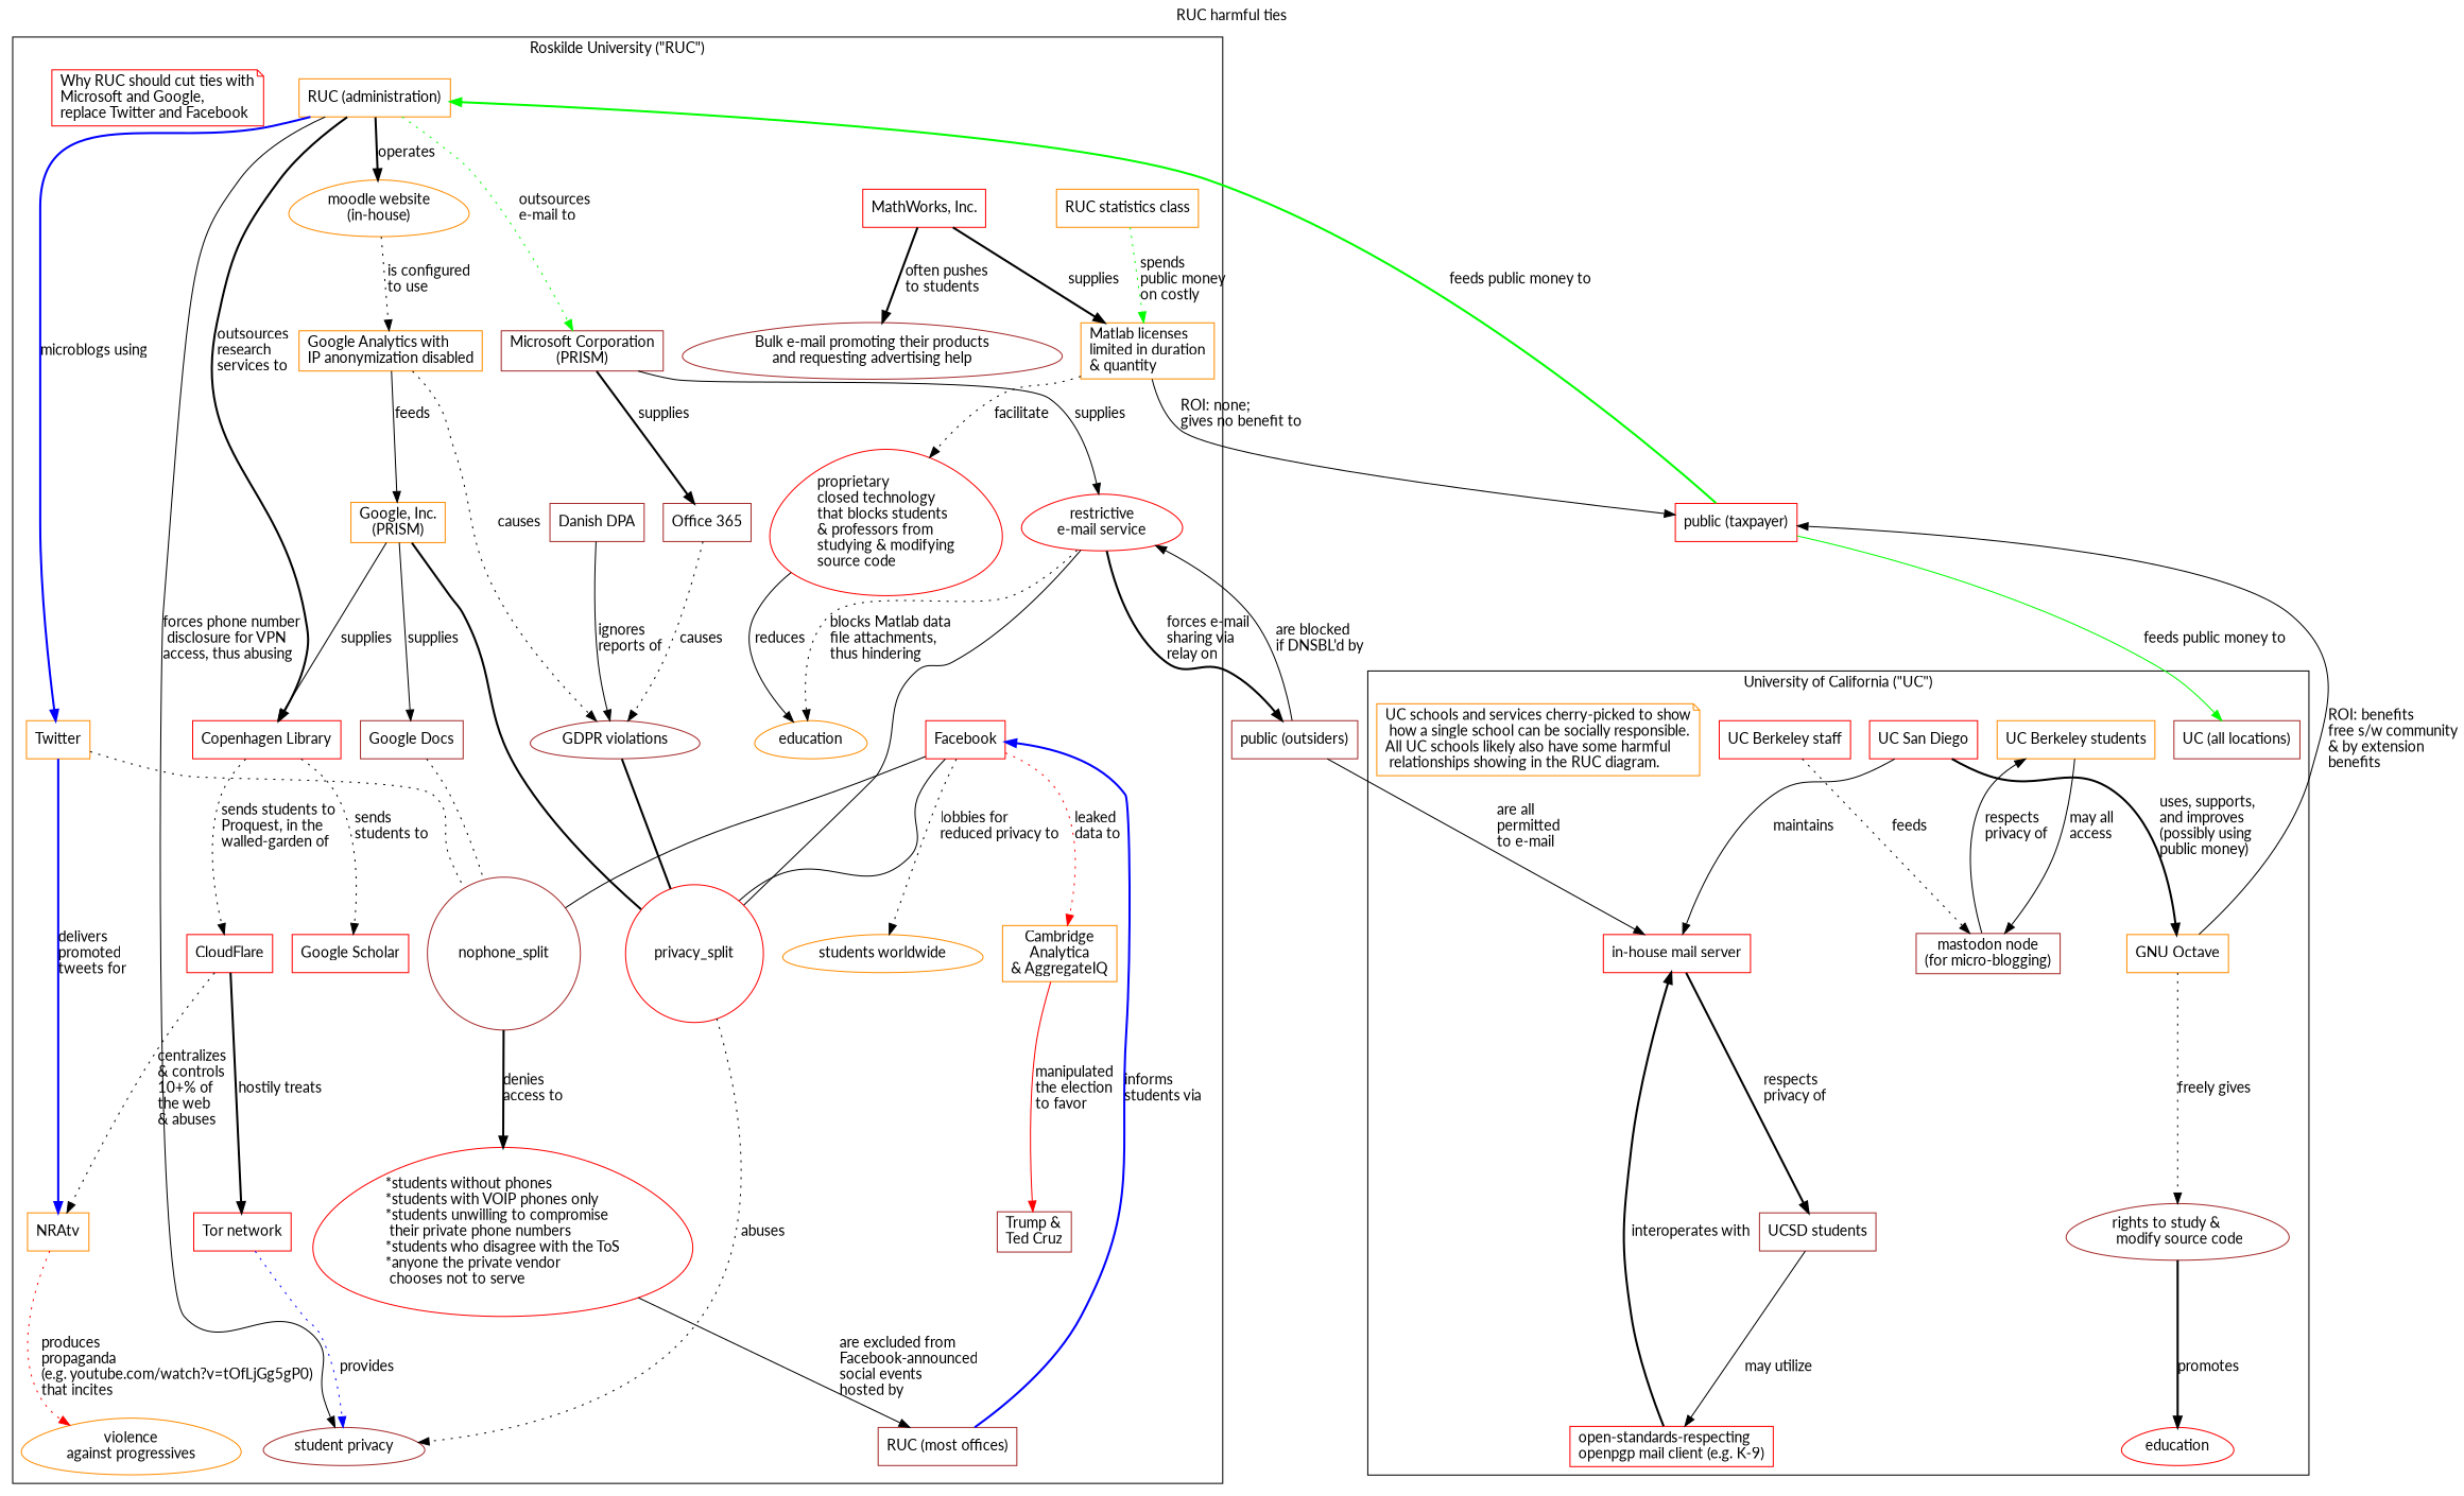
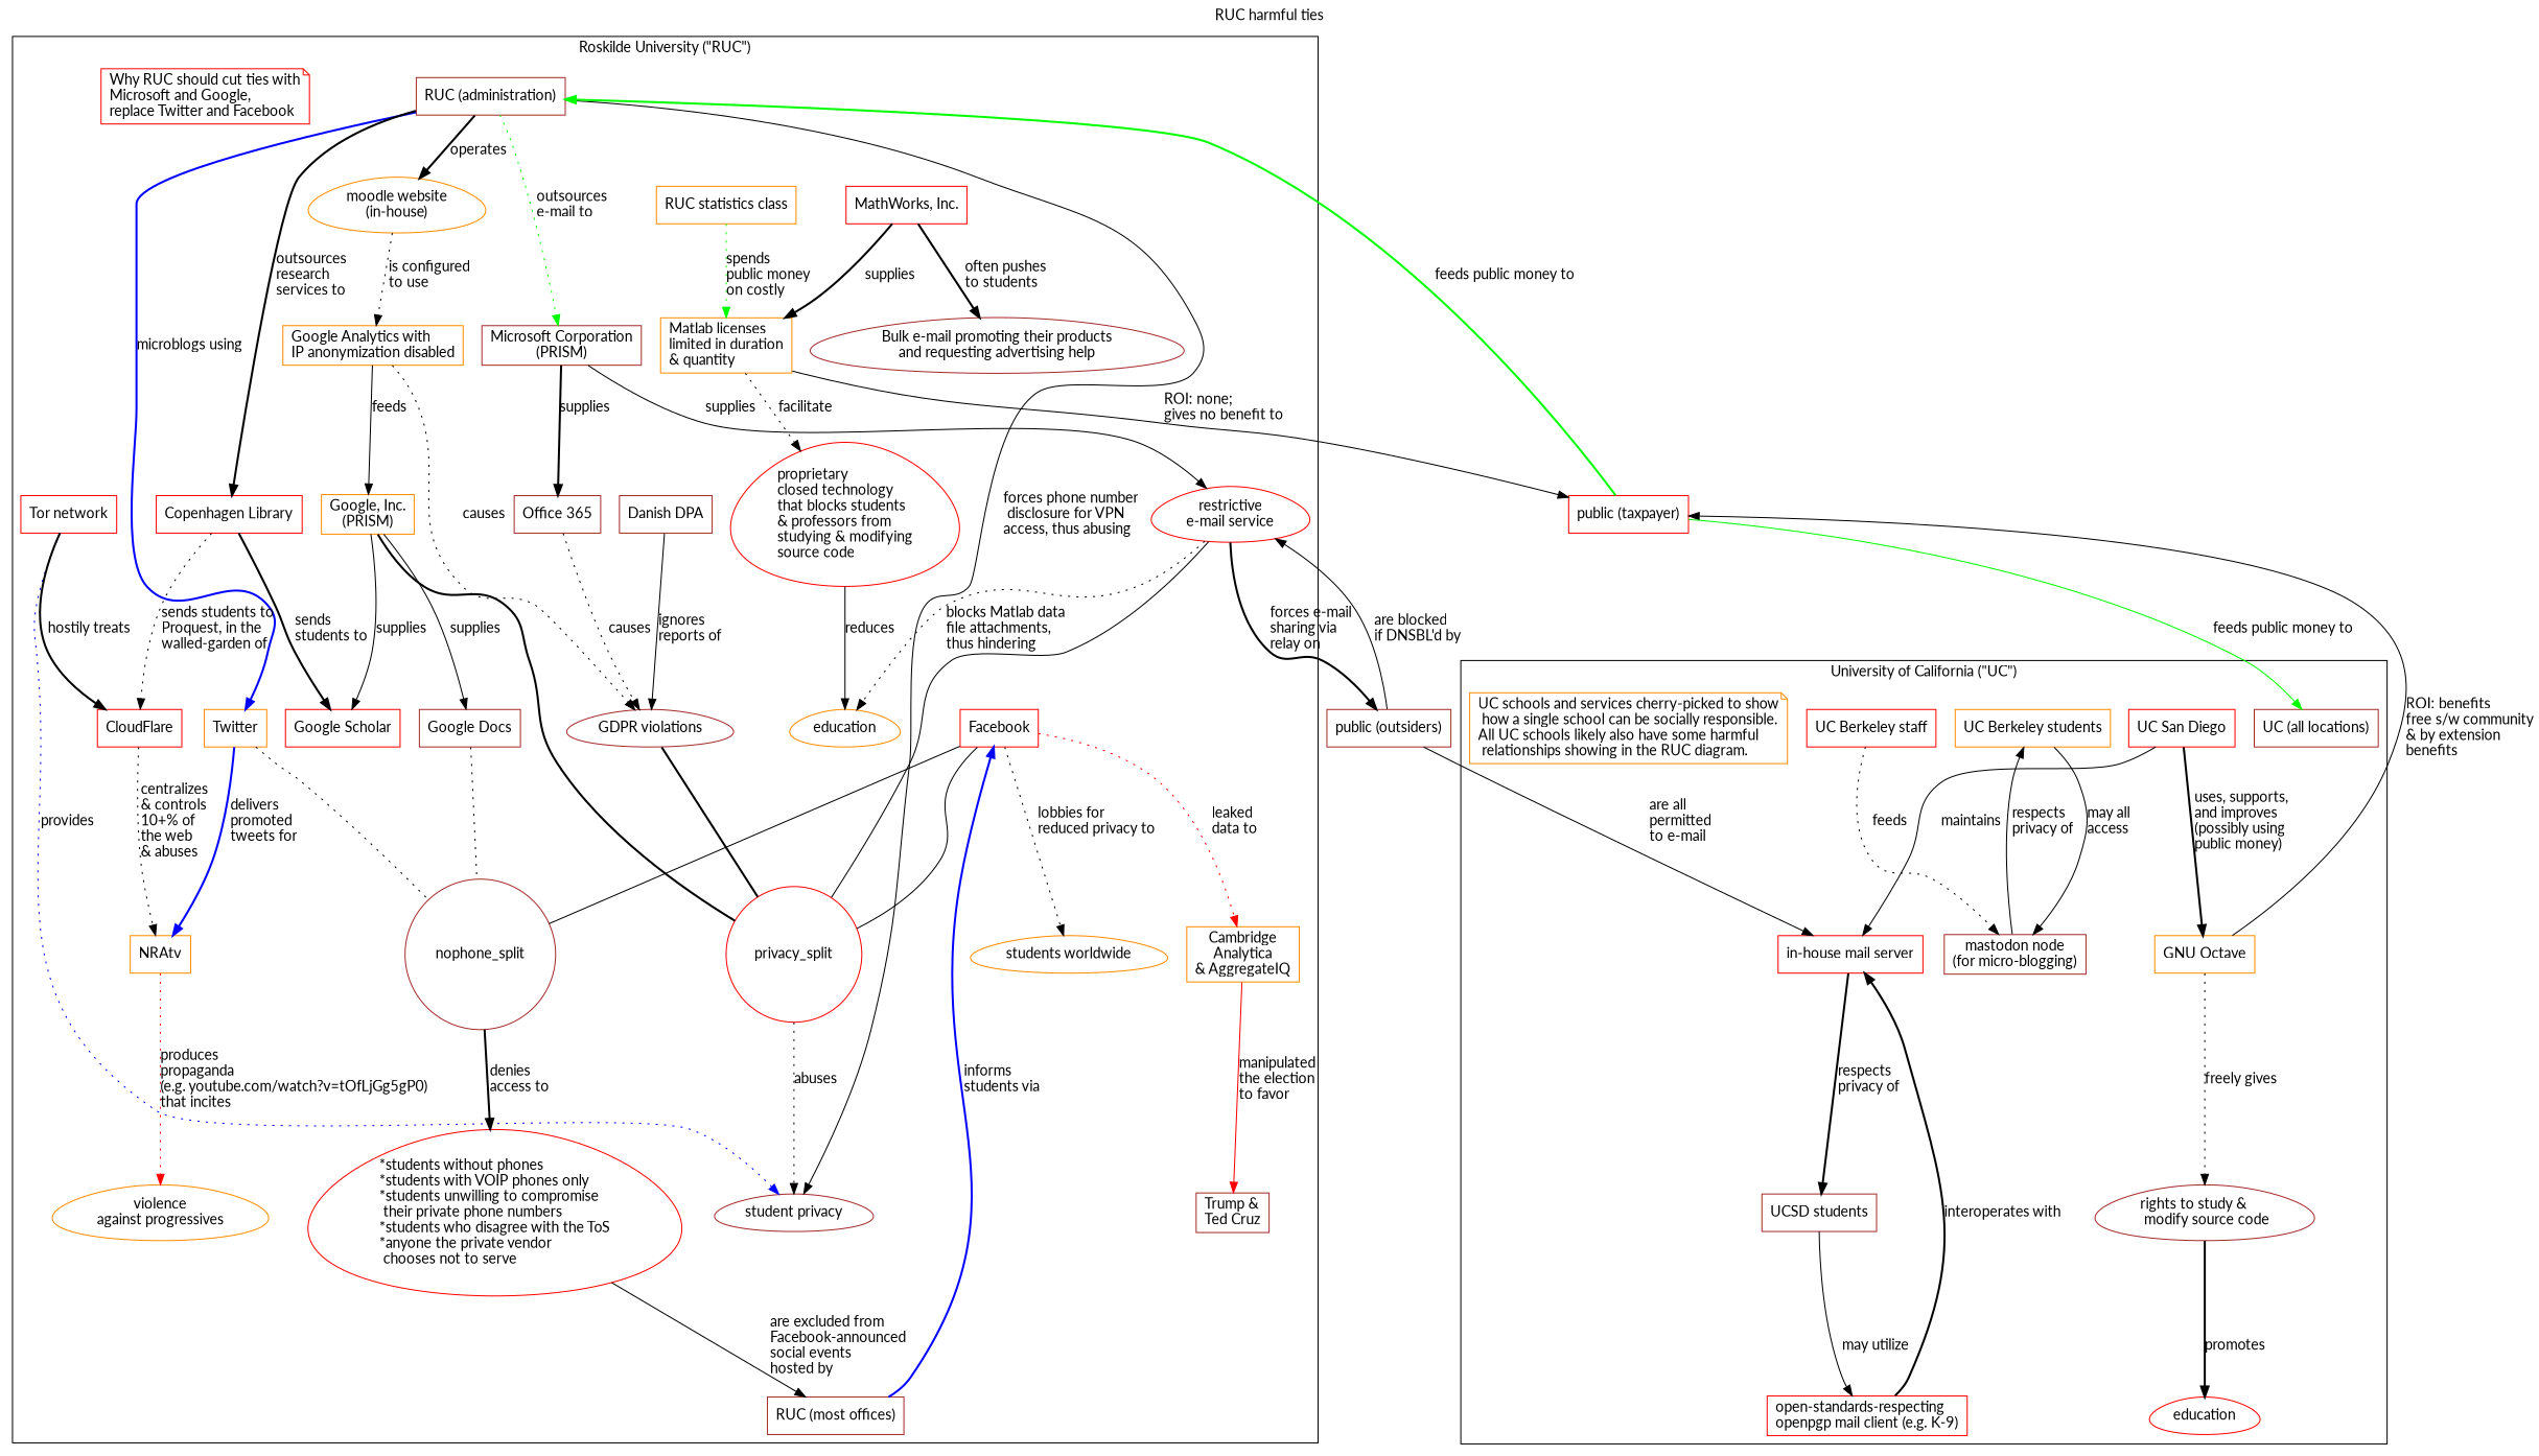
  digraph {
    fontname=Lato
    label="RUC harmful ties"
    labelfontsize=28.0
    labelloc=t
    node [color=red fontname=Lato shape=rectangle]
    edge [fontname=Lato style=solid]
    n1 [color=brown label="UC (all locations)"]
    n2 [color=darkorange label="GNU Octave"]
    n3 [color=brown label="rights to study &\l modify source code" shape=egg]
    n4 [label="in-house mail server"]
    n5 [color=brown label="UCSD students"]
    n6 [label=education shape=egg]
    n7 [label="open-standards-respecting\lopenpgp mail client (e.g. K-9)"]
    n8 [color=darkorange label="UC Berkeley students"]
    n9 [color=brown label="mastodon node\n(for micro-blogging)"]
    n10 [label="UC San Diego"]
    n11 [label="UC Berkeley staff"]
    n12 [color=darkorange label="UC schools and services cherry-picked to show\l how a single school can be socially responsible.\lAll UC schools likely also have some harmful\l relationships showing in the RUC diagram.\l" shape=note]
    n13 [label=Facebook]
    n14 [color=brown label="GDPR violations" shape=egg]
    n15 [color=brown label="Google Docs"]
    n16 [color=darkorange label=Twitter]
-   n17 [color=darkorange label="RUC (administration)"]
+   n17 [color=brown label="RUC (administration)"]
    n18 [label="Tor network"]
    n19 [label="Copenhagen Library"]
    n20 [color=darkorange label="moodle website\n(in-house)" shape=egg]
    n21 [color=brown label="Microsoft Corporation\n(PRISM)"]
    n22 [color=brown label="student privacy" shape=egg]
    n23 [color=darkorange label="Matlab licenses\llimited in duration\l& quantity\l"]
    n24 [label="proprietary\lclosed technology\lthat blocks students\l& professors from\lstudying & modifying\lsource code\l" shape=egg]
    n25 [label="restrictive\ne-mail service" shape=egg]
    n26 [color=darkorange label=education shape=egg]
    privacy_split [height=.01 invisible=true shape=circle width=.01]
    n28 [color=darkorange label="RUC statistics class"]
    n29 [color=brown label="RUC (most offices)"]
    n30 [label="MathWorks, Inc."]
    n31 [color=brown label="Bulk e-mail promoting their products\nand requesting advertising help" shape=egg]
    n32 [label="Google Scholar"]
    CloudFlare
    n34 [color=darkorange label="students worldwide" shape=egg]
    n35 [color=darkorange label="Cambridge\nAnalytica\n& AggregateIQ"]
    nophone_split [color=brown height=.01 invisible=true shape=circle width=.01]
    n37 [color=brown label="Danish DPA"]
    n38 [color=darkorange label="Google Analytics with\lIP anonymization disabled\l"]
    n39 [color=brown label="Office 365"]
    n40 [color=darkorange label="Google, Inc.\n(PRISM)"]
    NRAtv [color=darkorange]
    n42 [color=brown label="Trump &\lTed Cruz"]
    n43 [label="*students without phones\l*students with VOIP phones only\l*students unwilling to compromise\l their private phone numbers\l*students who disagree with the ToS\l*anyone the private vendor\l chooses not to serve\l" shape=egg]
    n44 [color=darkorange label="violence\nagainst progressives" shape=egg]
    n45 [label="Why RUC should cut ties with\lMicrosoft and Google,\lreplace Twitter and Facebook\l" shape=note]
    n46 [label="public (taxpayer)"]
    n47 [color=brown label="public (outsiders)"]
    subgraph cluster_1 {
      label="University of California (\"UC\")"
      n1
      n2
      n3
      n4
      n5
      n6
      n7
      n8
      n9
      n10
      n11
      n12
    }
    subgraph cluster_2 {
      label="Roskilde University (\"RUC\")"
      n17
      n18
      n19
      n20
      n21
      n22
      n23
      n24
      n25
      n26
      privacy_split
      n28
      n29
      n30
      n31
      n32
      CloudFlare
      n34
      n35
      nophone_split
      n37
      n38
      n39
      n40
      NRAtv
      n42
      n43
      n44
      n45
      subgraph sub_3 {
        label="Roskilde University (\"RUC\")"
        rank=same
        n13
        n14
        n15
        n16
      }
    }
    n2 -> n3 [label="freely gives\l" style=dotted]
    n2 -> n46 [label="ROI: benefits\lfree s/w community\l\& by extension\lbenefits\l"]
    n3 -> n6 [label=promotes style=bold]
    n4 -> n5 [label="respects\lprivacy of\l" style=bold]
    n5 -> n7 [label="may utilize"]
    n7 -> n4 [label="interoperates with" style=bold]
    n8 -> n9 [label="may all\laccess\l"]
    n9 -> n8 [label="respects\lprivacy of\l"]
    n10 -> n2 [label="uses, supports,\land improves\l(possibly using\lpublic money)\l" style=bold]
    n10 -> n4 [label=maintains]
    n11 -> n9 [label=feeds style=dotted]
    n13 -> privacy_split [arrowhead=none]
    n13 -> n34 [label="lobbies for\lreduced privacy to\l" style=dotted]
    n13 -> n35 [color=red label="leaked\ldata to\l" style=dotted]
    n13 -> nophone_split [arrowhead=none]
    n14 -> privacy_split [arrowhead=none style=bold]
    n15 -> nophone_split [arrowhead=none style=dotted]
    n16 -> nophone_split [arrowhead=none style=dotted]
    n16 -> NRAtv [color=blue label="delivers\lpromoted\ltweets for" style=bold]
    n17 -> n16 [color=blue label="microblogs using" style=bold]
    n17 -> n19 [label="outsources\lresearch\lservices to\l" style=bold]
    n17 -> n20 [label=operates style=bold]
    n17 -> n21 [color=green label="outsources\le-mail to\l" style=dotted]
    n17 -> n22 [label="forces phone number\l disclosure for VPN \laccess, thus abusing\l"]
    n18 -> n22 [color=blue label=provides style=dotted]
-   n19 -> n32 [label="sends\lstudents to\l" style=dotted]
+   n19 -> n32 [label="sends\lstudents to\l" style=bold]
    n19 -> CloudFlare [label="sends students to\lProquest, in the\lwalled-garden of\l" style=dotted]
    n20 -> n38 [label="is configured\lto use\l" style=dotted]
    n21 -> n25 [label=supplies]
    n21 -> n39 [label=supplies style=bold]
    n23 -> n24 [label=facilitate style=dotted]
    n23 -> n46 [label="ROI: none;\lgives no benefit to\l"]
    n24 -> n26 [label=reduces]
    n25 -> n26 [label="blocks Matlab data\lfile attachments,\lthus hindering\l" style=dotted]
    n25 -> privacy_split [arrowhead=none]
    n25 -> n47 [label="forces e-mail\lsharing via\lrelay on\l" style=bold]
    privacy_split -> n22 [label=abuses style=dotted]
    n28 -> n23 [color=green label="spends\lpublic money\lon costly\l" style=dotted]
    n29 -> n13 [color=blue label="informs\lstudents via\l" style=bold]
    n30 -> n23 [label=supplies style=bold]
    n30 -> n31 [label="often pushes\lto students\l" style=bold]
-   CloudFlare -> n18 [label="hostily treats" style=bold]
+   n18 -> CloudFlare [label="hostily treats" style=bold]
    CloudFlare -> NRAtv [label="centralizes \l& controls\l10+% of\lthe web\l& abuses\l" style=dotted]
    n35 -> n42 [color=red label="manipulated\lthe election\lto favor\l"]
    nophone_split -> n43 [label="denies\laccess to\l" style=bold]
    n37 -> n14 [label="ignores\lreports of\l"]
    n38 -> n14 [label=causes style=dotted]
    n38 -> n40 [label=feeds]
    n39 -> n14 [label=causes style=dotted]
    n40 -> n15 [label=supplies]
    n40 -> privacy_split [arrowhead=none style=bold]
-   n40 -> n19 [label=supplies]
+   n40 -> n32 [label=supplies]
    NRAtv -> n44 [color=red label="produces\lpropaganda\l(e.g. youtube.com/watch?v=tOfLjGg5gP0)\lthat incites\l" style=dotted]
    n43 -> n29 [label="are excluded from\lFacebook-announced\lsocial events\lhosted by\l"]
    n46 -> n1 [color=green label="feeds public money to"]
    n46 -> n17 [color=green label="feeds public money to" style=bold]
    n47 -> n4 [label="are all\lpermitted\lto e-mail\l"]
    n47 -> n25 [label="are blocked\lif DNSBL'd by\l"]
  }
